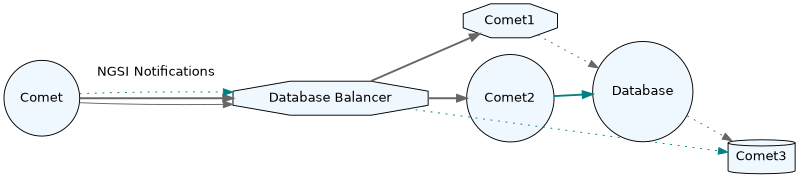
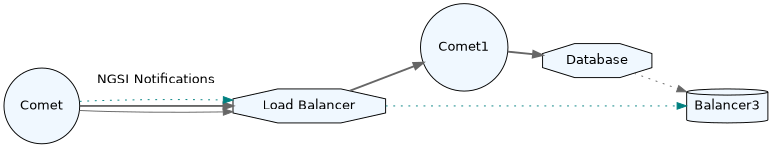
  digraph {
    compound=true
    fontname="DejaVu Sans"
    rankdir=LR
    splines=line
    node [fillcolor=aliceblue fontname="DejaVu Sans" shape=circle style=filled]
    edge [color=gray40 fontname="DejaVu Sans" style=bold]
    n1 [label=Comet]
-   "Load Balancer" [shape=octagon label="Database Balancer"]
-   Comet1 [shape=octagon]
-   Comet2
-   Comet3 [shape=cylinder]
-   Database
+   "Load Balancer" [shape=octagon]
+   Comet1
+   Comet3 [shape=cylinder label=Balancer3]
+   Database [shape=octagon]
    n1 -> "Load Balancer" [label="NGSI Notifications"]
    n1 -> "Load Balancer" [style=solid]
    n1 -> "Load Balancer" [color=teal style=dotted]
    "Load Balancer" -> Comet1
-   "Load Balancer" -> Comet2
    "Load Balancer" -> Comet3 [color=teal style=dotted]
-   Comet1 -> Database [style=dotted]
-   Comet2 -> Database [color=teal]
+   Comet1 -> Database
    Database -> Comet3 [style=dotted]
  }
